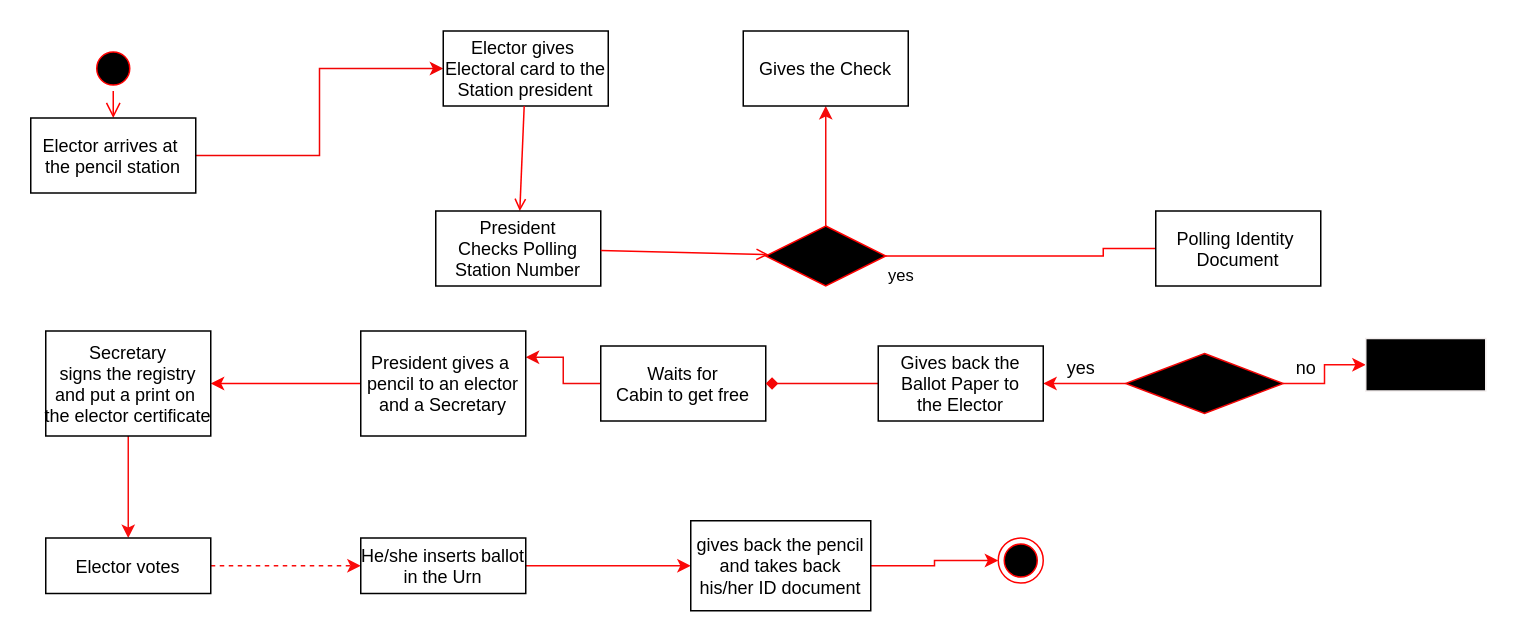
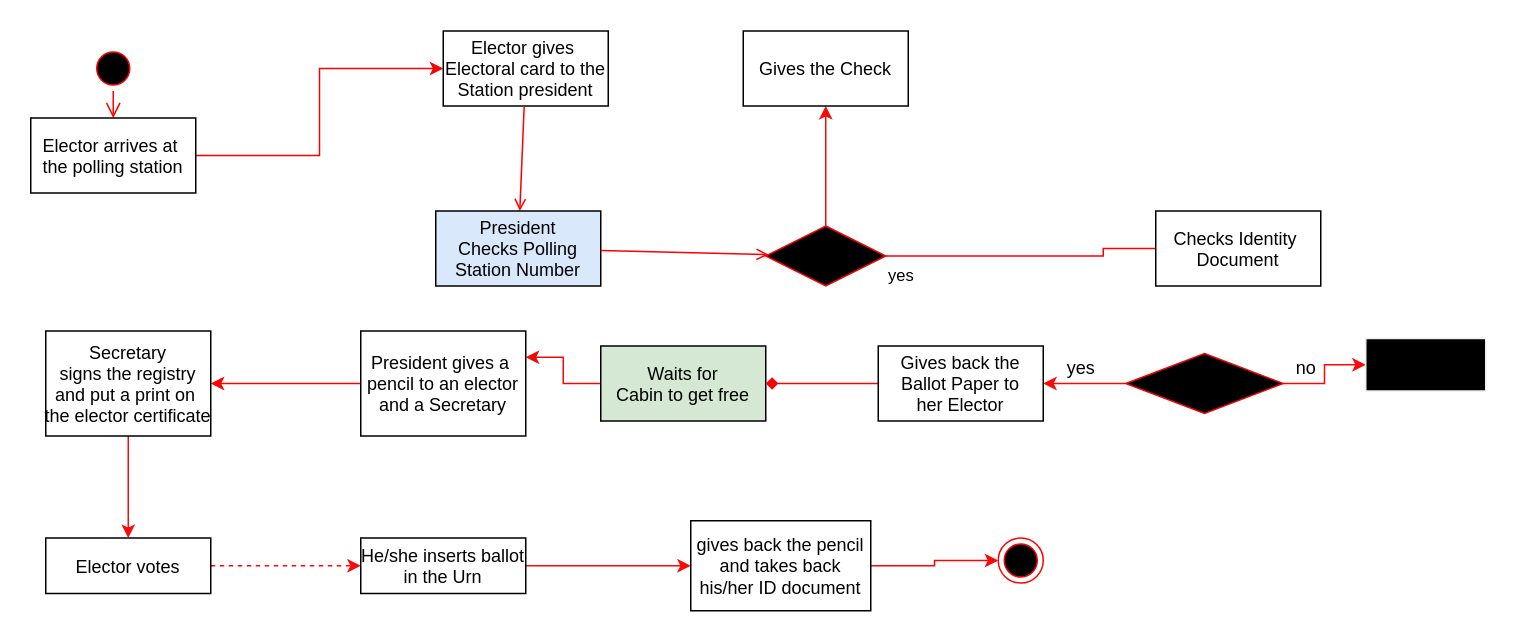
  <mxCell id="0" />
  <mxCell id="1" parent="0" />
  <mxCell id="2" value="" style="edgeStyle=orthogonalEdgeStyle;rounded=0;orthogonalLoop=1;jettySize=auto;html=1;entryX=0;entryY=0.5;entryDx=0;entryDy=0;strokeColor=#f10404;" edge="1" parent="1" source="7" target="3"><mxGeometry relative="1" as="geometry"><mxPoint x="249.5" y="263" as="targetPoint" /></mxGeometry></mxCell>
  <mxCell id="3" value="Elector gives &#10;Electoral card to the&#10;Station president" style="" parent="1" vertex="1"><mxGeometry x="295" y="20" width="110" height="50" as="geometry" /></mxCell>
  <mxCell id="4" value="" style="endArrow=open;strokeColor=#FF0000;endFill=1;rounded=0" parent="1" source="3" target="8" edge="1"><mxGeometry relative="1" as="geometry" /></mxCell>
  <mxCell id="5" value="" style="ellipse;shape=startState;fillColor=#000000;strokeColor=#ff0000;" parent="1" vertex="1"><mxGeometry x="60" y="30" width="30" height="30" as="geometry" /></mxCell>
  <mxCell id="6" value="" style="edgeStyle=elbowEdgeStyle;elbow=horizontal;verticalAlign=bottom;endArrow=open;endSize=8;strokeColor=#FF0000;endFill=1;rounded=0" parent="1" source="5" target="7" edge="1"><mxGeometry x="264.5" y="168" as="geometry"><mxPoint x="99.5" y="238" as="targetPoint" /></mxGeometry></mxCell>
- <mxCell id="7" value="Elector arrives at &#10;the pencil station" style="" parent="1" vertex="1"><mxGeometry x="20" y="78" width="110" height="50" as="geometry" /></mxCell>
- <mxCell id="8" value="President&#10;Checks Polling&#10;Station Number" style="" parent="1" vertex="1"><mxGeometry x="290" y="140" width="110" height="50" as="geometry" /></mxCell>
+ <mxCell id="7" value="Elector arrives at &#10;the polling station" style="" parent="1" vertex="1"><mxGeometry x="20" y="78" width="110" height="50" as="geometry" /></mxCell>
+ <mxCell id="8" value="President&#10;Checks Polling&#10;Station Number" style="fillColor=#dae8fc;" parent="1" vertex="1"><mxGeometry x="290" y="140" width="110" height="50" as="geometry" /></mxCell>
  <mxCell id="9" value="" style="endArrow=open;strokeColor=#FF0000;endFill=1;rounded=0" parent="1" source="8" target="11" edge="1"><mxGeometry relative="1" as="geometry" /></mxCell>
  <mxCell id="10" value="" style="edgeStyle=orthogonalEdgeStyle;rounded=0;orthogonalLoop=1;jettySize=auto;html=1;strokeColor=#f50a0a;" edge="1" parent="1" source="11" target="20"><mxGeometry relative="1" as="geometry" /></mxCell>
  <mxCell id="11" value="&#10;Correct&#10;" style="rhombus;fillColor=#000000;strokeColor=#ff0000;" parent="1" vertex="1"><mxGeometry x="510" y="150" width="80" height="40" as="geometry" /></mxCell>
  <mxCell id="12" value="yes" style="edgeStyle=elbowEdgeStyle;elbow=horizontal;align=left;verticalAlign=top;endArrow=open;endSize=8;strokeColor=#FF0000;endFill=1;rounded=0;entryX=1;entryY=0.5;entryDx=0;entryDy=0;" parent="1" source="11" target="13" edge="1"><mxGeometry x="-1" relative="1" as="geometry"><mxPoint x="455" y="453" as="targetPoint" /><mxPoint as="offset" /></mxGeometry></mxCell>
- <mxCell id="13" value="Polling Identity &#10;Document" style="" parent="1" vertex="1"><mxGeometry x="770" y="140" width="110" height="50" as="geometry" /></mxCell>
+ <mxCell id="13" value="Checks Identity &#10;Document" style="" parent="1" vertex="1"><mxGeometry x="770" y="140" width="110" height="50" as="geometry" /></mxCell>
  <mxCell id="14" value="" style="edgeStyle=orthogonalEdgeStyle;rounded=0;orthogonalLoop=1;jettySize=auto;html=1;entryX=1;entryY=0.25;entryDx=0;entryDy=0;strokeColor=#f10909;" edge="1" parent="1" source="15" target="17"><mxGeometry relative="1" as="geometry"><mxPoint x="465" y="365" as="targetPoint" /></mxGeometry></mxCell>
- <mxCell id="15" value="Waits for&#10;Cabin to get free" style="" vertex="1" parent="1"><mxGeometry x="400" y="230" width="110" height="50" as="geometry" /></mxCell>
+ <mxCell id="15" value="Waits for&#10;Cabin to get free" style="fillColor=#d5e8d4;" vertex="1" parent="1"><mxGeometry x="400" y="230" width="110" height="50" as="geometry" /></mxCell>
  <mxCell id="16" value="" style="edgeStyle=orthogonalEdgeStyle;rounded=0;orthogonalLoop=1;jettySize=auto;html=1;strokeColor=#FF0000;" edge="1" parent="1" source="17" target="19"><mxGeometry relative="1" as="geometry" /></mxCell>
  <mxCell id="17" value="President gives a &#10;pencil to an elector&#10;and a Secretary" style="" parent="1" vertex="1"><mxGeometry x="240" y="220" width="110" height="70" as="geometry" /></mxCell>
  <mxCell id="18" value="" style="edgeStyle=orthogonalEdgeStyle;rounded=0;orthogonalLoop=1;jettySize=auto;html=1;strokeColor=#f80d0d;" edge="1" parent="1" source="19" target="23"><mxGeometry relative="1" as="geometry" /></mxCell>
  <mxCell id="19" value="Secretary&#10;signs the registry&#10;and put a print on &#10;the elector certificate" style="" vertex="1" parent="1"><mxGeometry x="30" y="220" width="110" height="70" as="geometry" /></mxCell>
  <mxCell id="20" value="Gives the Check" style="" vertex="1" parent="1"><mxGeometry x="495" y="20" width="110" height="50" as="geometry" /></mxCell>
  <mxCell id="21" value="" style="ellipse;shape=endState;fillColor=#000000;strokeColor=#ff0000" parent="1" vertex="1"><mxGeometry x="665" y="358" width="30" height="30" as="geometry" /></mxCell>
  <mxCell id="22" value="" style="edgeStyle=orthogonalEdgeStyle;rounded=0;orthogonalLoop=1;jettySize=auto;html=1;strokeColor=#f90b0b;dashed=1;" edge="1" parent="1" source="23" target="25"><mxGeometry relative="1" as="geometry" /></mxCell>
  <mxCell id="23" value="Elector votes" style="" vertex="1" parent="1"><mxGeometry x="30" y="358" width="110" height="37" as="geometry" /></mxCell>
  <mxCell id="24" value="" style="edgeStyle=orthogonalEdgeStyle;rounded=0;orthogonalLoop=1;jettySize=auto;html=1;strokeColor=#fb0909;" edge="1" parent="1" source="25" target="27"><mxGeometry relative="1" as="geometry" /></mxCell>
  <mxCell id="25" value="He/she inserts ballot&#10;in the Urn" style="" vertex="1" parent="1"><mxGeometry x="240" y="358" width="110" height="37" as="geometry" /></mxCell>
  <mxCell id="26" value="" style="edgeStyle=orthogonalEdgeStyle;rounded=0;orthogonalLoop=1;jettySize=auto;html=1;strokeColor=#fa0505;" edge="1" parent="1" source="27" target="21"><mxGeometry relative="1" as="geometry" /></mxCell>
  <mxCell id="27" value="gives back the pencil&lt;br&gt;and takes back his/her ID document" style="whiteSpace=wrap;html=1;" vertex="1" parent="1"><mxGeometry x="460" y="346.5" width="120" height="60" as="geometry" /></mxCell>
  <mxCell id="28" value="" style="edgeStyle=orthogonalEdgeStyle;rounded=0;orthogonalLoop=1;jettySize=auto;html=1;strokeColor=#fb0909;" edge="1" parent="1" source="30" target="32"><mxGeometry relative="1" as="geometry"><mxPoint x="670" y="255" as="targetPoint" /></mxGeometry></mxCell>
  <mxCell id="29" value="" style="edgeStyle=orthogonalEdgeStyle;rounded=0;orthogonalLoop=1;jettySize=auto;html=1;strokeColor=#fd0808;" edge="1" parent="1" source="30" target="34"><mxGeometry relative="1" as="geometry" /></mxCell>
  <mxCell id="30" value="CORRECT" style="rhombus;fillColor=#000000;strokeColor=#f40606;" vertex="1" parent="1"><mxGeometry x="750" y="235" width="105" height="40" as="geometry" /></mxCell>
  <mxCell id="31" value="" style="edgeStyle=orthogonalEdgeStyle;rounded=0;orthogonalLoop=1;jettySize=auto;html=1;strokeColor=#f40606;endArrow=diamond;" edge="1" parent="1" source="32" target="15"><mxGeometry relative="1" as="geometry" /></mxCell>
- <mxCell id="32" value="Gives back the&#10;Ballot Paper to&#10;the Elector" style="" vertex="1" parent="1"><mxGeometry x="585" y="230" width="110" height="50" as="geometry" /></mxCell>
+ <mxCell id="32" value="Gives back the&#10;Ballot Paper to&#10;her Elector" style="" vertex="1" parent="1"><mxGeometry x="585" y="230" width="110" height="50" as="geometry" /></mxCell>
  <mxCell id="33" value="yes" style="text;html=1;align=center;verticalAlign=middle;resizable=0;points=[];autosize=1;strokeColor=none;fillColor=none;" vertex="1" parent="1"><mxGeometry x="700" y="230" width="40" height="30" as="geometry" /></mxCell>
  <mxCell id="34" value="End Check" style="whiteSpace=wrap;html=1;fillColor=#000000;strokeColor=#f2eded;" vertex="1" parent="1"><mxGeometry x="910" y="225" width="80" height="35" as="geometry" /></mxCell>
  <mxCell id="35" value="no" style="text;html=1;align=center;verticalAlign=middle;resizable=0;points=[];autosize=1;strokeColor=none;fillColor=none;" vertex="1" parent="1"><mxGeometry x="850" y="230" width="40" height="30" as="geometry" /></mxCell>
